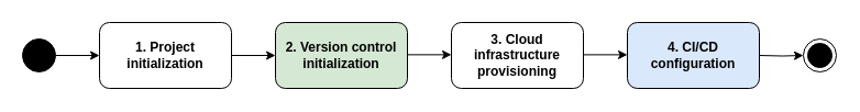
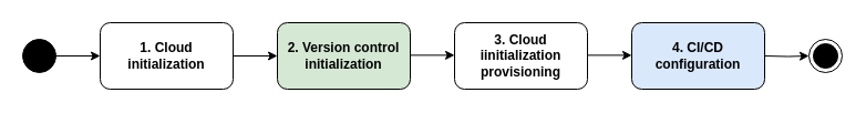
  <mxCell id="0" />
  <mxCell id="1" parent="0" />
  <mxCell id="2" value="" style="edgeStyle=none;html=1;" edge="1" parent="1" source="3" target="4"><mxGeometry relative="1" as="geometry" /></mxCell>
- <mxCell id="3" value="&lt;b&gt;1. Project initialization&lt;/b&gt;" style="rounded=1;whiteSpace=wrap;html=1;" vertex="1" parent="1"><mxGeometry x="90" y="20" width="120" height="60" as="geometry" /></mxCell>
+ <mxCell id="3" value="&lt;b&gt;1. Cloud initialization&lt;/b&gt;" style="rounded=1;whiteSpace=wrap;html=1;" vertex="1" parent="1"><mxGeometry x="90" y="20" width="120" height="60" as="geometry" /></mxCell>
  <mxCell id="4" value="&lt;b&gt;2.&amp;nbsp;&lt;/b&gt;&lt;span class=&quot;notion-enable-hover&quot; data-token-index=&quot;0&quot; style=&quot;font-weight:600&quot;&gt;Version control initialization&lt;/span&gt;" style="rounded=1;whiteSpace=wrap;html=1;fillColor=#d5e8d4;" vertex="1" parent="1"><mxGeometry x="250" y="20" width="120" height="60" as="geometry" /></mxCell>
- <mxCell id="5" value="&lt;b&gt;3. Cloud i&lt;/b&gt;&lt;span class=&quot;notion-enable-hover&quot; data-token-index=&quot;0&quot; style=&quot;font-weight:600&quot;&gt;nfrastructure provisioning&lt;/span&gt;" style="rounded=1;whiteSpace=wrap;html=1;" vertex="1" parent="1"><mxGeometry x="410" y="20" width="120" height="60" as="geometry" /></mxCell>
+ <mxCell id="5" value="&lt;b&gt;3. Cloud i&lt;/b&gt;&lt;span class=&quot;notion-enable-hover&quot; data-token-index=&quot;0&quot; style=&quot;font-weight:600&quot;&gt;initialization provisioning&lt;/span&gt;" style="rounded=1;whiteSpace=wrap;html=1;" vertex="1" parent="1"><mxGeometry x="410" y="20" width="120" height="60" as="geometry" /></mxCell>
  <mxCell id="6" value="&lt;b&gt;4.&lt;/b&gt;&amp;nbsp;&lt;span class=&quot;notion-enable-hover&quot; data-token-index=&quot;0&quot; style=&quot;font-weight:600&quot;&gt;CI/CD configuration&lt;/span&gt;" style="rounded=1;whiteSpace=wrap;html=1;fillColor=#dae8fc;" vertex="1" parent="1"><mxGeometry x="570" y="20" width="120" height="60" as="geometry" /></mxCell>
  <mxCell id="7" style="edgeStyle=orthogonalEdgeStyle;rounded=0;orthogonalLoop=1;jettySize=auto;html=1;exitX=1;exitY=0.5;exitDx=0;exitDy=0;" edge="1" parent="1" target="10"><mxGeometry relative="1" as="geometry"><mxPoint x="690" y="50" as="sourcePoint" /></mxGeometry></mxCell>
  <mxCell id="8" style="edgeStyle=none;html=1;exitX=1;exitY=0.5;exitDx=0;exitDy=0;entryX=0;entryY=0.5;entryDx=0;entryDy=0;" edge="1" parent="1" source="9"><mxGeometry relative="1" as="geometry"><mxPoint x="90" y="50" as="targetPoint" /></mxGeometry></mxCell>
  <mxCell id="9" value="" style="ellipse;fillColor=strokeColor;html=1;" vertex="1" parent="1"><mxGeometry x="20" y="35" width="30" height="30" as="geometry" /></mxCell>
  <mxCell id="10" value="" style="ellipse;html=1;shape=endState;fillColor=strokeColor;" vertex="1" parent="1"><mxGeometry x="730" y="35" width="30" height="30" as="geometry" /></mxCell>
  <mxCell id="11" style="edgeStyle=none;html=1;exitX=1;exitY=0.5;exitDx=0;exitDy=0;entryX=0;entryY=0.5;entryDx=0;entryDy=0;" edge="1" parent="1"><mxGeometry relative="1" as="geometry"><mxPoint x="530" y="49.38" as="sourcePoint" /><mxPoint x="570" y="49.38" as="targetPoint" /></mxGeometry></mxCell>
  <mxCell id="12" style="edgeStyle=none;html=1;exitX=1;exitY=0.5;exitDx=0;exitDy=0;entryX=0;entryY=0.5;entryDx=0;entryDy=0;" edge="1" parent="1"><mxGeometry relative="1" as="geometry"><mxPoint x="370" y="49.37" as="sourcePoint" /><mxPoint x="410" y="49.37" as="targetPoint" /></mxGeometry></mxCell>
